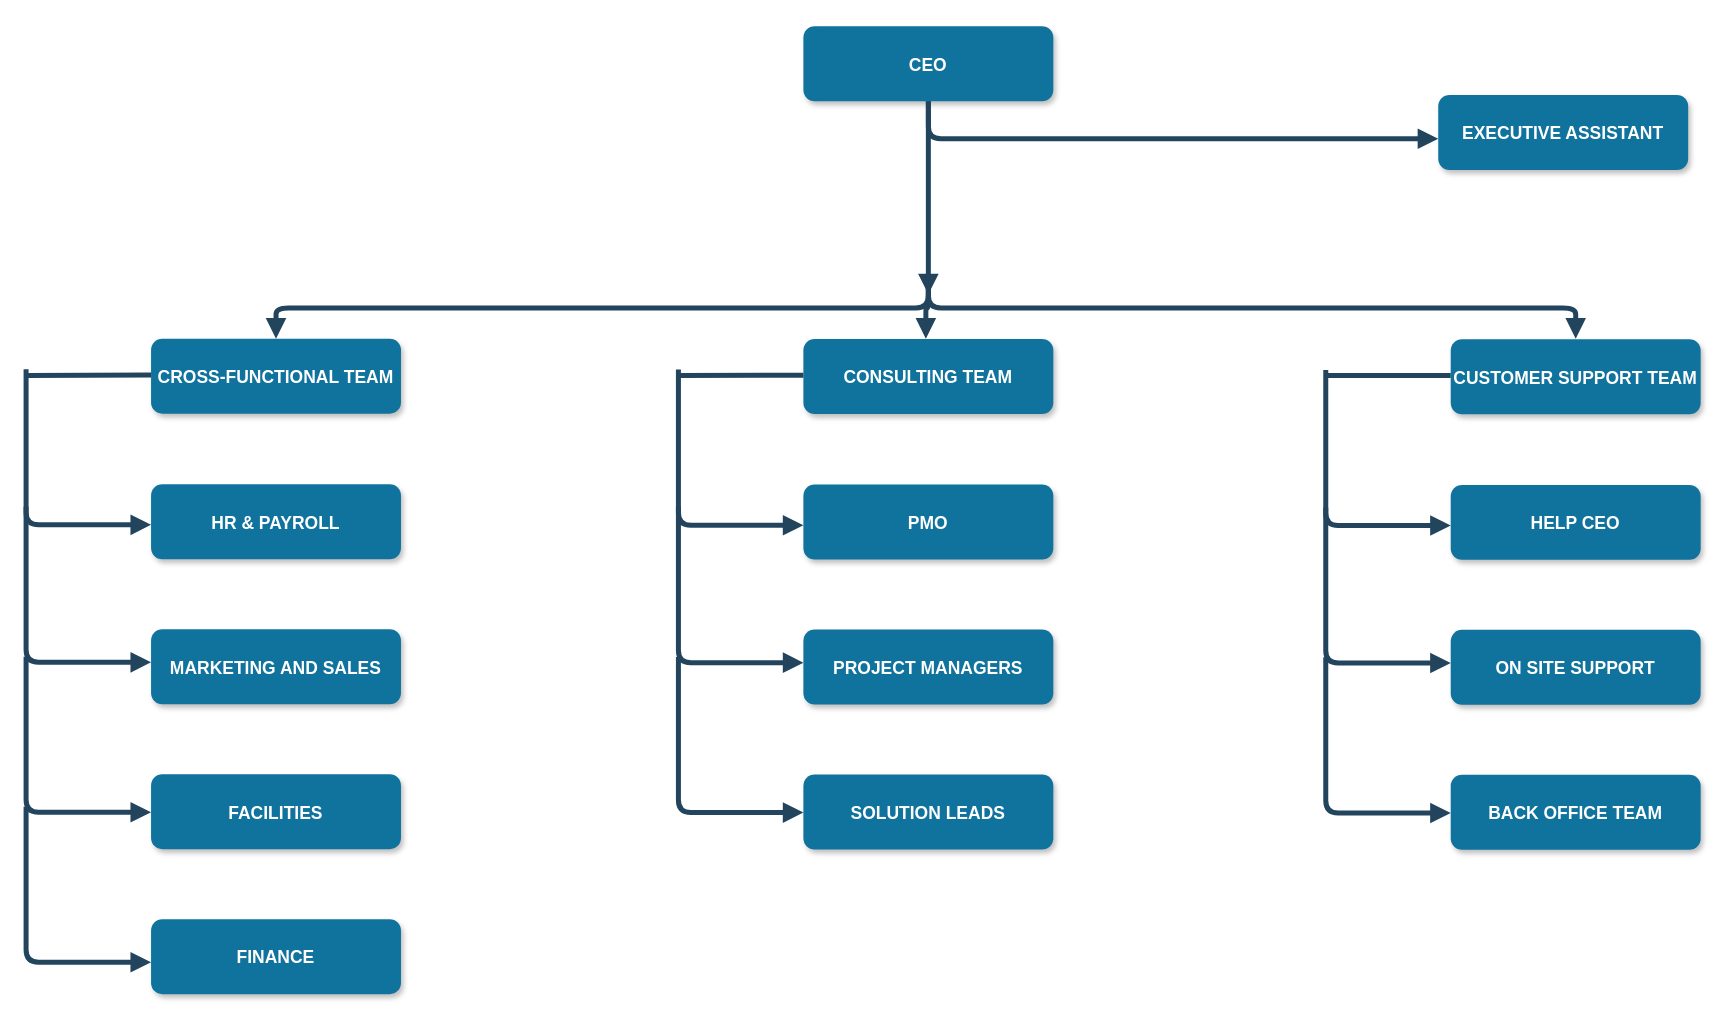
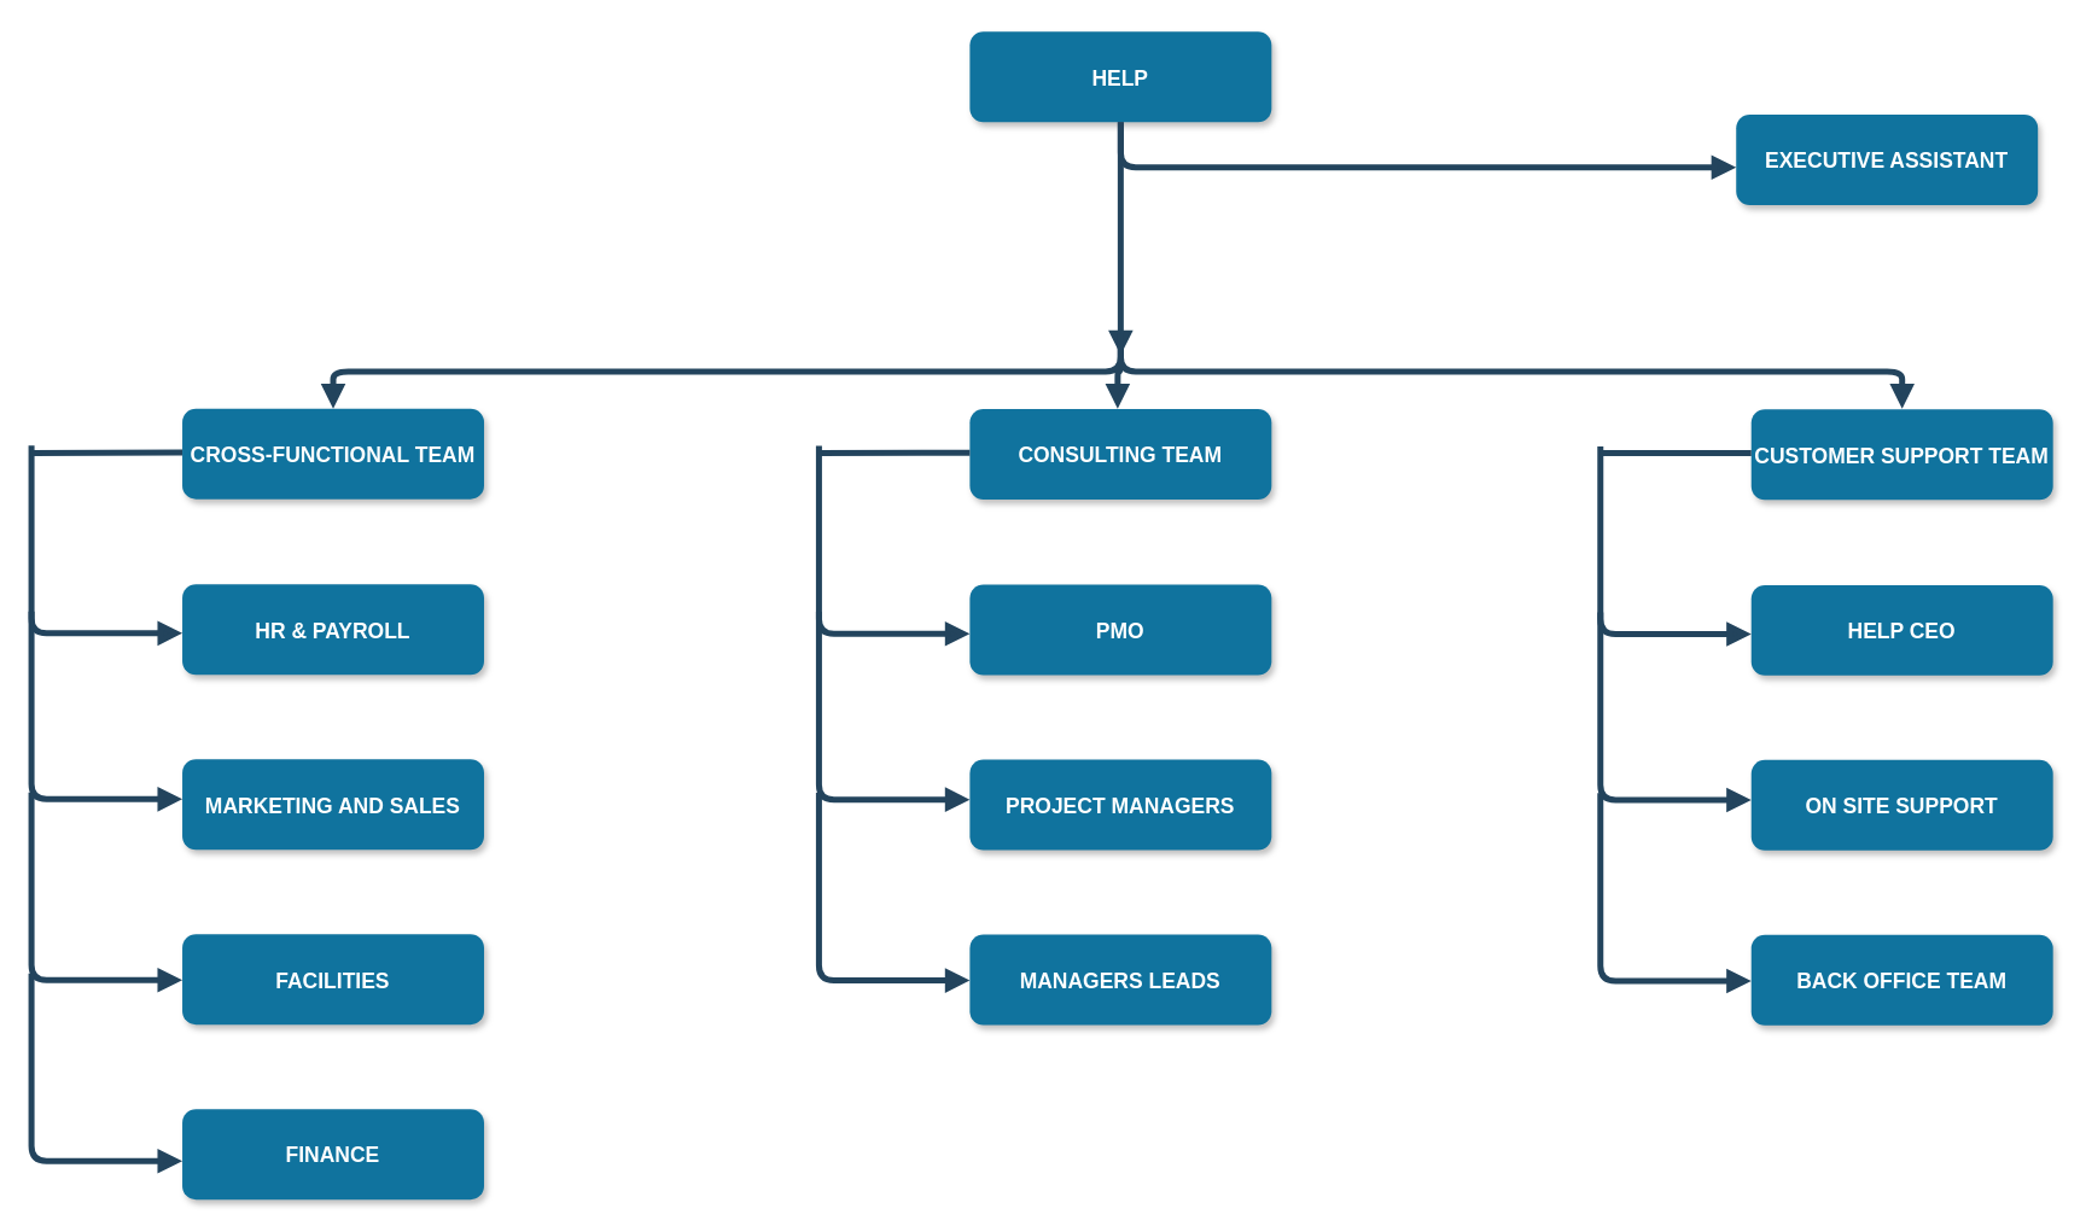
  <mxCell id="0" />
  <mxCell id="1" parent="0" />
- <mxCell id="2" value="CEO" style="rounded=1;fillColor=#10739E;strokeColor=none;shadow=1;gradientColor=none;fontStyle=1;fontColor=#FFFFFF;fontSize=14;" parent="1" vertex="1"><mxGeometry x="642" y="20.5" width="200" height="60" as="geometry" /></mxCell>
+ <mxCell id="2" value="HELP" style="rounded=1;fillColor=#10739E;strokeColor=none;shadow=1;gradientColor=none;fontStyle=1;fontColor=#FFFFFF;fontSize=14;" parent="1" vertex="1"><mxGeometry x="642" y="20.5" width="200" height="60" as="geometry" /></mxCell>
  <mxCell id="3" value="CROSS-FUNCTIONAL TEAM" style="rounded=1;fillColor=#10739E;strokeColor=none;shadow=1;gradientColor=none;fontStyle=1;fontColor=#FFFFFF;fontSize=14;" parent="1" vertex="1"><mxGeometry x="120" y="270.5" width="200" height="60" as="geometry" /></mxCell>
  <mxCell id="4" value="EXECUTIVE ASSISTANT" style="rounded=1;fillColor=#10739E;strokeColor=none;shadow=1;gradientColor=none;fontStyle=1;fontColor=#FFFFFF;fontSize=14;" parent="1" vertex="1"><mxGeometry x="1150" y="75.5" width="200" height="60" as="geometry" /></mxCell>
  <mxCell id="5" value="HR &amp; PAYROLL" style="rounded=1;fillColor=#10739E;strokeColor=none;shadow=1;gradientColor=none;fontStyle=1;fontColor=#FFFFFF;fontSize=14;" parent="1" vertex="1"><mxGeometry x="120" y="387" width="200" height="60" as="geometry" /></mxCell>
  <mxCell id="6" value="" style="edgeStyle=elbowEdgeStyle;elbow=vertical;strokeWidth=4;endArrow=block;endFill=1;fontStyle=1;strokeColor=#23445D;" parent="1" source="2" edge="1"><mxGeometry x="22" y="165.5" width="100" height="100" as="geometry"><mxPoint x="-8" y="80.5" as="sourcePoint" /><mxPoint x="742" y="235" as="targetPoint" /></mxGeometry></mxCell>
  <mxCell id="7" value="" style="edgeStyle=elbowEdgeStyle;elbow=vertical;strokeWidth=4;endArrow=block;endFill=1;fontStyle=1;strokeColor=#23445D;" parent="1" edge="1"><mxGeometry x="22" y="165.5" width="100" height="100" as="geometry"><mxPoint x="742" y="220.5" as="sourcePoint" /><mxPoint x="740" y="270.5" as="targetPoint" /></mxGeometry></mxCell>
  <mxCell id="8" value="" style="edgeStyle=elbowEdgeStyle;elbow=vertical;strokeWidth=4;endArrow=block;endFill=1;fontStyle=1;strokeColor=#23445D;" parent="1" target="3" edge="1"><mxGeometry x="22" y="165.5" width="100" height="100" as="geometry"><mxPoint x="742" y="220.5" as="sourcePoint" /><mxPoint x="92" y="-19.5" as="targetPoint" /></mxGeometry></mxCell>
  <mxCell id="9" value="" style="edgeStyle=elbowEdgeStyle;elbow=vertical;strokeWidth=4;endArrow=block;endFill=1;fontStyle=1;strokeColor=#23445D;" parent="1" edge="1"><mxGeometry x="22" y="165.5" width="100" height="100" as="geometry"><mxPoint x="742" y="220.5" as="sourcePoint" /><mxPoint x="1260" y="270.5" as="targetPoint" /></mxGeometry></mxCell>
  <mxCell id="10" value="" style="edgeStyle=elbowEdgeStyle;elbow=vertical;strokeWidth=4;endArrow=block;endFill=1;fontStyle=1;strokeColor=#23445D;" parent="1" source="2" target="4" edge="1"><mxGeometry x="22" y="165.5" width="100" height="100" as="geometry"><mxPoint x="-8" y="80.5" as="sourcePoint" /><mxPoint x="92" y="-19.5" as="targetPoint" /><Array as="points"><mxPoint x="1032" y="110.5" /></Array></mxGeometry></mxCell>
  <mxCell id="11" value="MARKETING AND SALES" style="rounded=1;fillColor=#10739E;strokeColor=none;shadow=1;gradientColor=none;fontStyle=1;fontColor=#FFFFFF;fontSize=14;" vertex="1" parent="1"><mxGeometry x="120" y="503" width="200" height="60" as="geometry" /></mxCell>
  <mxCell id="12" value="FACILITIES" style="rounded=1;fillColor=#10739E;strokeColor=none;shadow=1;gradientColor=none;fontStyle=1;fontColor=#FFFFFF;fontSize=14;" vertex="1" parent="1"><mxGeometry x="120" y="619" width="200" height="60" as="geometry" /></mxCell>
  <mxCell id="13" value="FINANCE" style="rounded=1;fillColor=#10739E;strokeColor=none;shadow=1;gradientColor=none;fontStyle=1;fontColor=#FFFFFF;fontSize=14;" vertex="1" parent="1"><mxGeometry x="120" y="735" width="200" height="60" as="geometry" /></mxCell>
  <mxCell id="14" value="" style="edgeStyle=elbowEdgeStyle;elbow=vertical;strokeWidth=4;endArrow=block;endFill=1;fontStyle=1;strokeColor=#23445D;" edge="1" parent="1"><mxGeometry x="-691" y="400" width="100" height="100" as="geometry"><mxPoint x="20" y="295" as="sourcePoint" /><mxPoint x="120" y="420" as="targetPoint" /><Array as="points"><mxPoint x="120" y="419.5" /></Array></mxGeometry></mxCell>
  <mxCell id="15" value="" style="edgeStyle=elbowEdgeStyle;elbow=vertical;strokeWidth=4;endArrow=none;endFill=0;fontStyle=1;strokeColor=#23445D;" edge="1" parent="1"><mxGeometry x="-781" y="280" width="100" height="100" as="geometry"><mxPoint x="120" y="299.5" as="sourcePoint" /><mxPoint x="20" y="300" as="targetPoint" /><Array as="points" /></mxGeometry></mxCell>
  <mxCell id="16" value="" style="edgeStyle=elbowEdgeStyle;elbow=vertical;strokeWidth=4;endArrow=block;endFill=1;fontStyle=1;strokeColor=#23445D;" edge="1" parent="1"><mxGeometry x="-691" y="510" width="100" height="100" as="geometry"><mxPoint x="20" y="405" as="sourcePoint" /><mxPoint x="120" y="530" as="targetPoint" /><Array as="points"><mxPoint x="120" y="529.5" /></Array></mxGeometry></mxCell>
  <mxCell id="17" value="" style="edgeStyle=elbowEdgeStyle;elbow=vertical;strokeWidth=4;endArrow=block;endFill=1;fontStyle=1;strokeColor=#23445D;" edge="1" parent="1"><mxGeometry x="-691" y="630" width="100" height="100" as="geometry"><mxPoint x="20" y="525" as="sourcePoint" /><mxPoint x="120" y="650" as="targetPoint" /><Array as="points"><mxPoint x="120" y="649.5" /></Array></mxGeometry></mxCell>
  <mxCell id="18" value="" style="edgeStyle=elbowEdgeStyle;elbow=vertical;strokeWidth=4;endArrow=block;endFill=1;fontStyle=1;strokeColor=#23445D;" edge="1" parent="1"><mxGeometry x="-691" y="750" width="100" height="100" as="geometry"><mxPoint x="20" y="645" as="sourcePoint" /><mxPoint x="120" y="770" as="targetPoint" /><Array as="points"><mxPoint x="120" y="769.5" /></Array></mxGeometry></mxCell>
  <mxCell id="19" value="CONSULTING TEAM" style="rounded=1;fillColor=#10739E;strokeColor=none;shadow=1;gradientColor=none;fontStyle=1;fontColor=#FFFFFF;fontSize=14;" vertex="1" parent="1"><mxGeometry x="642" y="270.75" width="200" height="60" as="geometry" /></mxCell>
  <mxCell id="20" value="PMO" style="rounded=1;fillColor=#10739E;strokeColor=none;shadow=1;gradientColor=none;fontStyle=1;fontColor=#FFFFFF;fontSize=14;" vertex="1" parent="1"><mxGeometry x="642" y="387.25" width="200" height="60" as="geometry" /></mxCell>
  <mxCell id="21" value="PROJECT MANAGERS" style="rounded=1;fillColor=#10739E;strokeColor=none;shadow=1;gradientColor=none;fontStyle=1;fontColor=#FFFFFF;fontSize=14;" vertex="1" parent="1"><mxGeometry x="642" y="503.25" width="200" height="60" as="geometry" /></mxCell>
- <mxCell id="22" value="SOLUTION LEADS" style="rounded=1;fillColor=#10739E;strokeColor=none;shadow=1;gradientColor=none;fontStyle=1;fontColor=#FFFFFF;fontSize=14;" vertex="1" parent="1"><mxGeometry x="642" y="619.25" width="200" height="60" as="geometry" /></mxCell>
+ <mxCell id="22" value="MANAGERS LEADS" style="rounded=1;fillColor=#10739E;strokeColor=none;shadow=1;gradientColor=none;fontStyle=1;fontColor=#FFFFFF;fontSize=14;" vertex="1" parent="1"><mxGeometry x="642" y="619.25" width="200" height="60" as="geometry" /></mxCell>
  <mxCell id="23" value="" style="edgeStyle=elbowEdgeStyle;elbow=vertical;strokeWidth=4;endArrow=block;endFill=1;fontStyle=1;strokeColor=#23445D;" edge="1" parent="1"><mxGeometry x="-169" y="400.25" width="100" height="100" as="geometry"><mxPoint x="542" y="295.25" as="sourcePoint" /><mxPoint x="642" y="420.25" as="targetPoint" /><Array as="points"><mxPoint x="642" y="419.75" /></Array></mxGeometry></mxCell>
  <mxCell id="24" value="" style="edgeStyle=elbowEdgeStyle;elbow=vertical;strokeWidth=4;endArrow=none;endFill=0;fontStyle=1;strokeColor=#23445D;" edge="1" parent="1"><mxGeometry x="-259" y="280.25" width="100" height="100" as="geometry"><mxPoint x="642" y="299.75" as="sourcePoint" /><mxPoint x="542" y="300.25" as="targetPoint" /><Array as="points" /></mxGeometry></mxCell>
  <mxCell id="25" value="" style="edgeStyle=elbowEdgeStyle;elbow=vertical;strokeWidth=4;endArrow=block;endFill=1;fontStyle=1;strokeColor=#23445D;" edge="1" parent="1"><mxGeometry x="-169" y="510.25" width="100" height="100" as="geometry"><mxPoint x="542" y="405.25" as="sourcePoint" /><mxPoint x="642" y="530.25" as="targetPoint" /><Array as="points"><mxPoint x="642" y="529.75" /></Array></mxGeometry></mxCell>
  <mxCell id="26" value="" style="edgeStyle=elbowEdgeStyle;elbow=vertical;strokeWidth=4;endArrow=block;endFill=1;fontStyle=1;strokeColor=#23445D;" edge="1" parent="1"><mxGeometry x="-169" y="630.25" width="100" height="100" as="geometry"><mxPoint x="542" y="525.25" as="sourcePoint" /><mxPoint x="642" y="650.25" as="targetPoint" /><Array as="points"><mxPoint x="642" y="649.75" /></Array></mxGeometry></mxCell>
  <mxCell id="27" value="CUSTOMER SUPPORT TEAM" style="rounded=1;fillColor=#10739E;strokeColor=none;shadow=1;gradientColor=none;fontStyle=1;fontColor=#FFFFFF;fontSize=14;" vertex="1" parent="1"><mxGeometry x="1160" y="271" width="200" height="60" as="geometry" /></mxCell>
  <mxCell id="28" value="HELP CEO" style="rounded=1;fillColor=#10739E;strokeColor=none;shadow=1;gradientColor=none;fontStyle=1;fontColor=#FFFFFF;fontSize=14;" vertex="1" parent="1"><mxGeometry x="1160" y="387.5" width="200" height="60" as="geometry" /></mxCell>
  <mxCell id="29" value="ON SITE SUPPORT" style="rounded=1;fillColor=#10739E;strokeColor=none;shadow=1;gradientColor=none;fontStyle=1;fontColor=#FFFFFF;fontSize=14;" vertex="1" parent="1"><mxGeometry x="1160" y="503.5" width="200" height="60" as="geometry" /></mxCell>
  <mxCell id="30" value="BACK OFFICE TEAM" style="rounded=1;fillColor=#10739E;strokeColor=none;shadow=1;gradientColor=none;fontStyle=1;fontColor=#FFFFFF;fontSize=14;" vertex="1" parent="1"><mxGeometry x="1160" y="619.5" width="200" height="60" as="geometry" /></mxCell>
  <mxCell id="31" value="" style="edgeStyle=elbowEdgeStyle;elbow=vertical;strokeWidth=4;endArrow=block;endFill=1;fontStyle=1;strokeColor=#23445D;" edge="1" parent="1"><mxGeometry x="349" y="400.5" width="100" height="100" as="geometry"><mxPoint x="1060" y="295.5" as="sourcePoint" /><mxPoint x="1160" y="420.5" as="targetPoint" /><Array as="points"><mxPoint x="1160" y="420" /></Array></mxGeometry></mxCell>
  <mxCell id="32" value="" style="edgeStyle=elbowEdgeStyle;elbow=vertical;strokeWidth=4;endArrow=none;endFill=0;fontStyle=1;strokeColor=#23445D;" edge="1" parent="1"><mxGeometry x="259" y="280.5" width="100" height="100" as="geometry"><mxPoint x="1160" y="300" as="sourcePoint" /><mxPoint x="1060" y="300.5" as="targetPoint" /><Array as="points" /></mxGeometry></mxCell>
  <mxCell id="33" value="" style="edgeStyle=elbowEdgeStyle;elbow=vertical;strokeWidth=4;endArrow=block;endFill=1;fontStyle=1;strokeColor=#23445D;" edge="1" parent="1"><mxGeometry x="349" y="510.5" width="100" height="100" as="geometry"><mxPoint x="1060" y="405.5" as="sourcePoint" /><mxPoint x="1160" y="530.5" as="targetPoint" /><Array as="points"><mxPoint x="1160" y="530" /></Array></mxGeometry></mxCell>
  <mxCell id="34" value="" style="edgeStyle=elbowEdgeStyle;elbow=vertical;strokeWidth=4;endArrow=block;endFill=1;fontStyle=1;strokeColor=#23445D;" edge="1" parent="1"><mxGeometry x="349" y="630.5" width="100" height="100" as="geometry"><mxPoint x="1060" y="525.5" as="sourcePoint" /><mxPoint x="1160" y="650.5" as="targetPoint" /><Array as="points"><mxPoint x="1160" y="650" /></Array></mxGeometry></mxCell>
